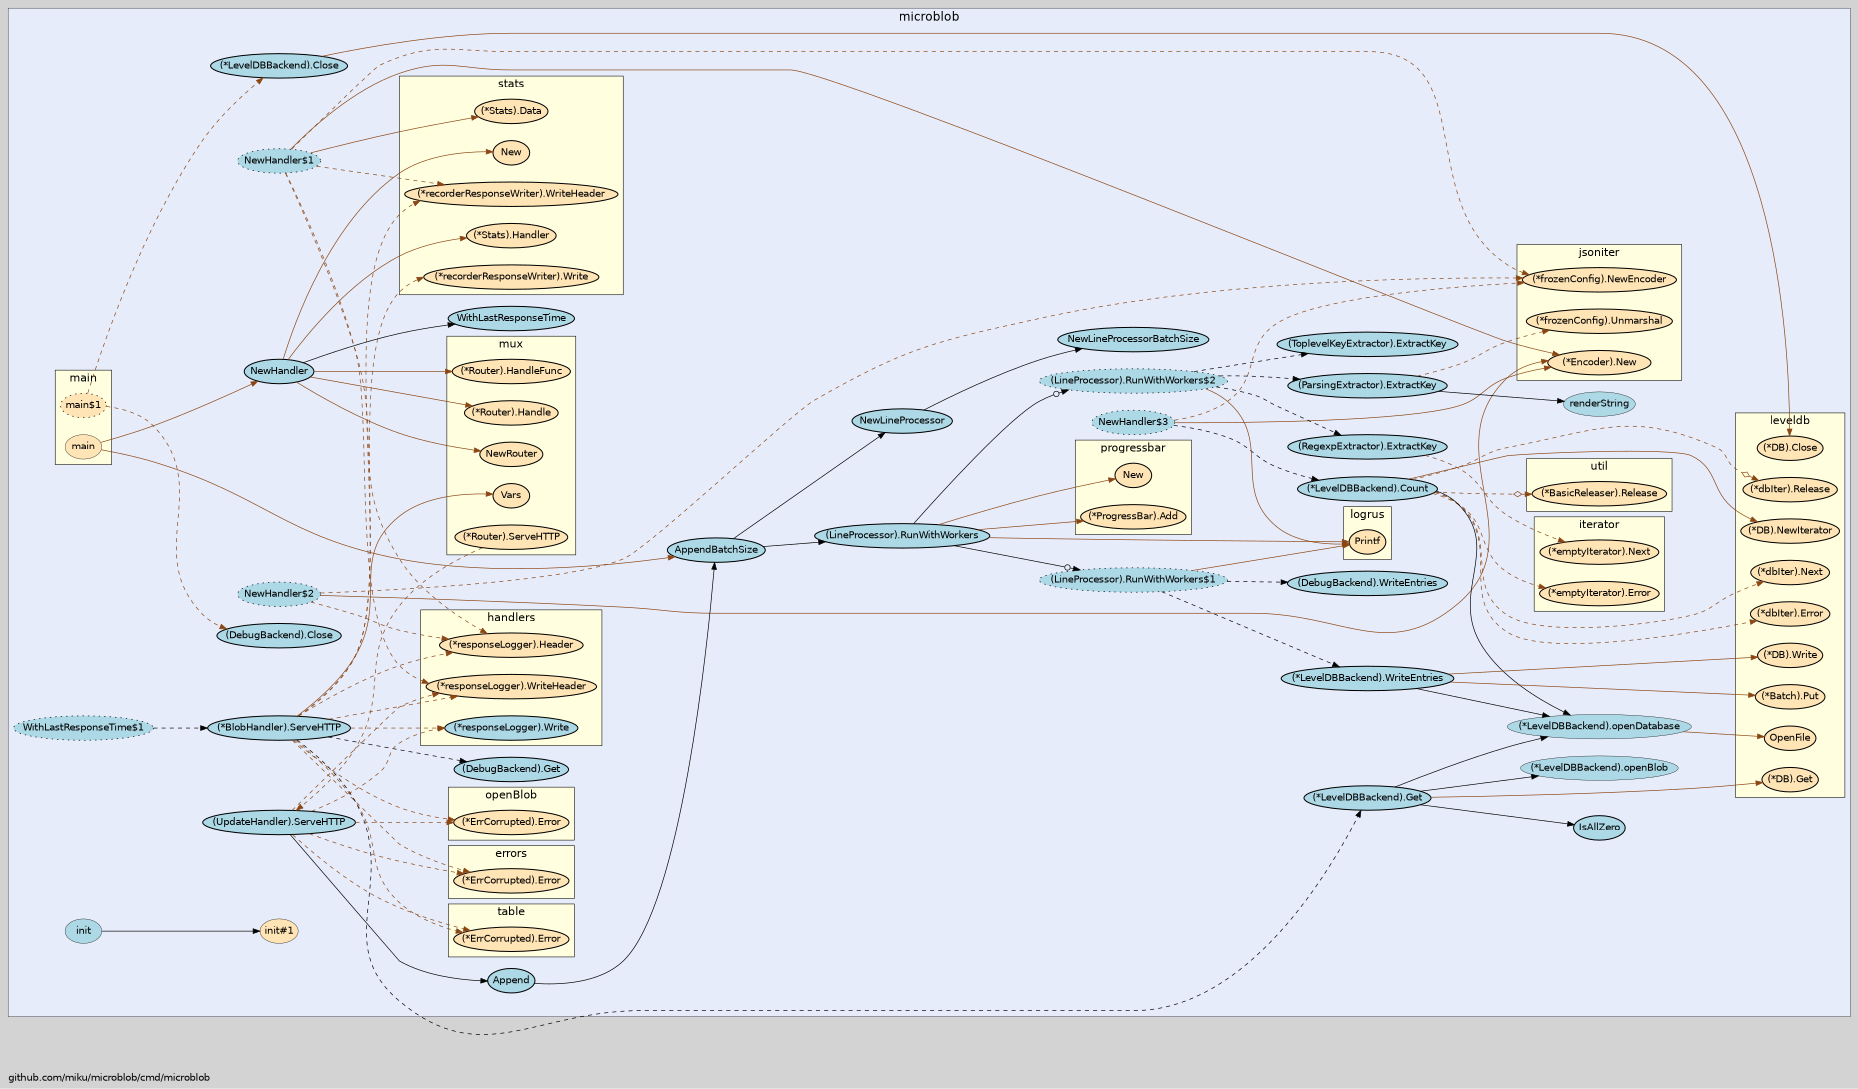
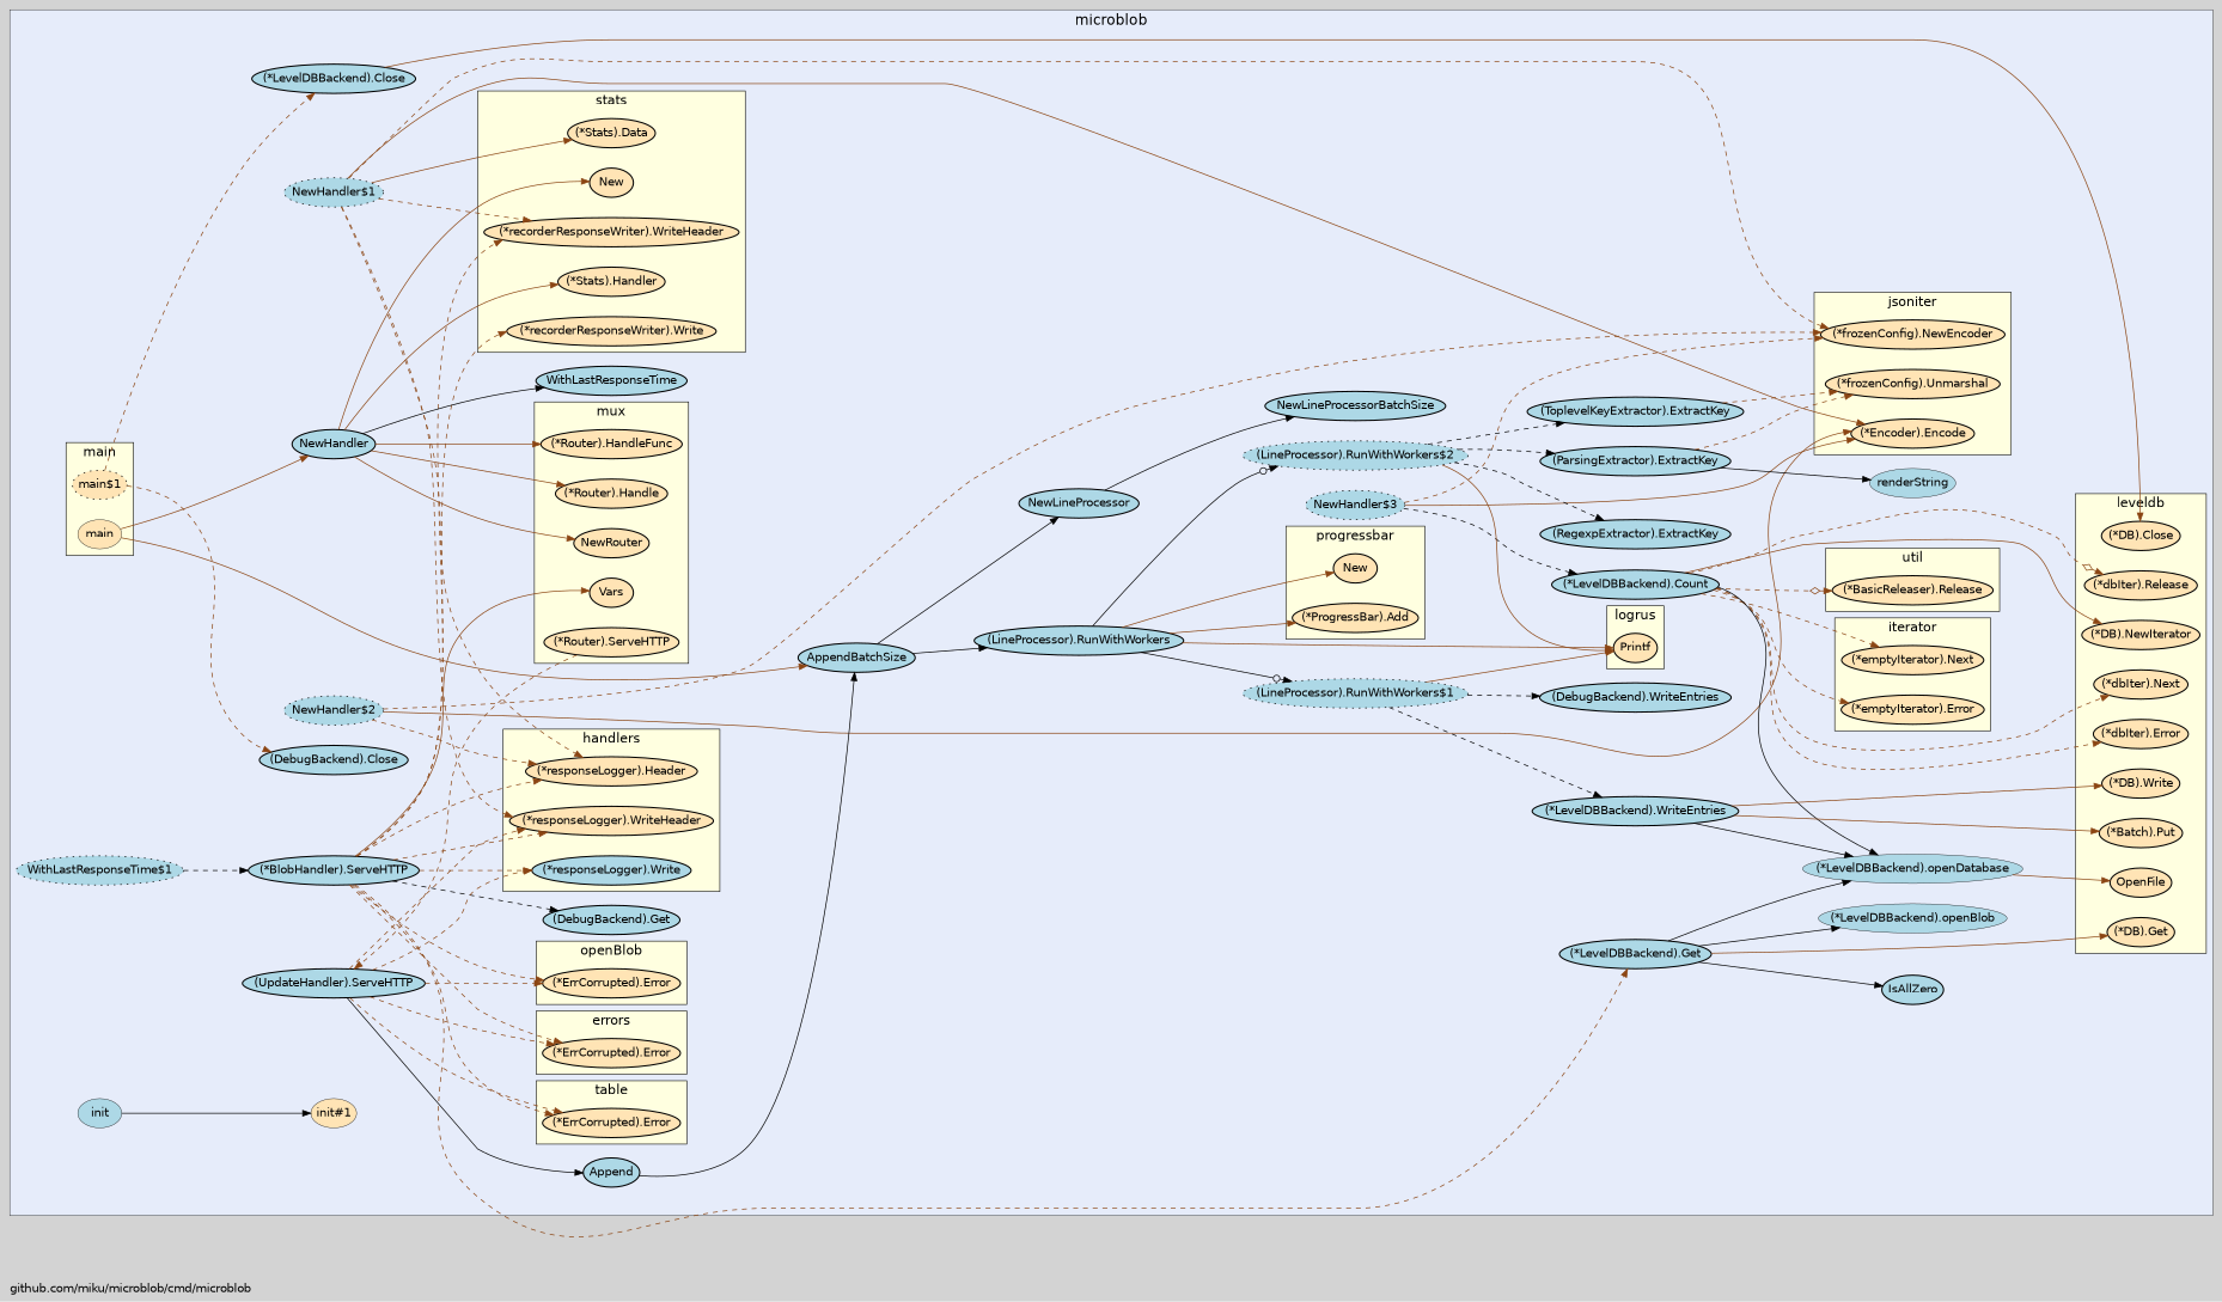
  digraph {
    bgcolor=lightgray
    fontname="DejaVu Sans"
    fontsize=14
    label="github.com/miku/microblob/cmd/microblob"
    labeljust=l
    nodesep=0.35
    penwidth=0.5
    rankdir=LR
    style=solid
    node [fillcolor=moccasin fontname="DejaVu Sans" margin="0.05,0.0" penwidth=1.5 shape=ellipse style=filled]
    edge [color=saddlebrown fontname="DejaVu Sans" minlen=2 style=dashed]
    n1 [label="(*responseLogger).Header"]
    n2 [label="(*responseLogger).WriteHeader"]
    n3 [fillcolor=lightblue label="(*responseLogger).Write"]
    n4 [label=Vars]
    n5 [label="(*Router).ServeHTTP"]
    n6 [label=NewRouter]
    n7 [label="(*Router).Handle"]
    n8 [label="(*Router).HandleFunc"]
-   n9 [label="(*Encoder).New"]
+   n9 [label="(*Encoder).Encode"]
    n10 [label="(*frozenConfig).NewEncoder"]
    n11 [label="(*frozenConfig).Unmarshal"]
    n12 [label="main$1" penwidth=1.0 style="dotted,filled"]
    n13 [label=main penwidth=0.5]
    n14 [label=New]
    n15 [label="(*ProgressBar).Add"]
    n16 [label=Printf]
    n17 [label=OpenFile]
    n18 [label="(*DB).NewIterator"]
    n19 [label="(*dbIter).Release"]
    n20 [label="(*dbIter).Error"]
    n21 [label="(*dbIter).Next"]
    n22 [label="(*DB).Get"]
    n23 [label="(*Batch).Put"]
    n24 [label="(*DB).Write"]
    n25 [label="(*DB).Close"]
    n26 [label="(*ErrCorrupted).Error"]
    n27 [label="(*emptyIterator).Error"]
    n28 [label="(*emptyIterator).Next"]
    n29 [label="(*ErrCorrupted).Error"]
    n30 [label="(*ErrCorrupted).Error"]
    n31 [label="(*BasicReleaser).Release"]
    n32 [label="(*Stats).Data"]
    n33 [label="(*recorderResponseWriter).WriteHeader"]
    n34 [label="(*recorderResponseWriter).Write"]
    n35 [label=New]
    n36 [label="(*Stats).Handler"]
    n37 [fillcolor=lightblue label="NewHandler$1" penwidth=1.0 style="dotted,filled"]
    n38 [fillcolor=lightblue label="NewHandler$2" penwidth=1.0 style="dotted,filled"]
    n39 [fillcolor=lightblue label="NewHandler$3" penwidth=1.0 style="dotted,filled"]
    n40 [fillcolor=lightblue label="(*LevelDBBackend).openDatabase" penwidth=0.5]
    n41 [fillcolor=lightblue label="(*LevelDBBackend).Count"]
    n42 [fillcolor=lightblue label="(*BlobHandler).ServeHTTP"]
    n43 [fillcolor=lightblue label="(*LevelDBBackend).Get"]
    n44 [fillcolor=lightblue label="(*LevelDBBackend).openBlob" penwidth=0.5]
    n45 [fillcolor=lightblue label=IsAllZero]
    n46 [fillcolor=lightblue label="(DebugBackend).Get"]
    n47 [fillcolor=lightblue label="WithLastResponseTime$1" penwidth=1.0 style="dotted,filled"]
    n48 [fillcolor=lightblue label=NewLineProcessor]
    n49 [fillcolor=lightblue label=NewLineProcessorBatchSize]
    n50 [fillcolor=lightblue label=AppendBatchSize]
    n51 [fillcolor=lightblue label="(LineProcessor).RunWithWorkers$2" penwidth=1.0 style="dotted,filled"]
    n52 [fillcolor=lightblue label="(RegexpExtractor).ExtractKey"]
    n53 [fillcolor=lightblue label="(ParsingExtractor).ExtractKey"]
    n54 [fillcolor=lightblue label=renderString penwidth=0.5]
    n55 [fillcolor=lightblue label="(ToplevelKeyExtractor).ExtractKey"]
    n56 [fillcolor=lightblue label="(LineProcessor).RunWithWorkers"]
    n57 [fillcolor=lightblue label="(LineProcessor).RunWithWorkers$1" penwidth=1.0 style="dotted,filled"]
    n58 [fillcolor=lightblue label="(DebugBackend).WriteEntries"]
    n59 [fillcolor=lightblue label="(*LevelDBBackend).WriteEntries"]
    n60 [fillcolor=lightblue label=Append]
    n61 [fillcolor=lightblue label="(UpdateHandler).ServeHTTP"]
    n62 [fillcolor=lightblue label="(*LevelDBBackend).Close"]
    n63 [fillcolor=lightblue label="(DebugBackend).Close"]
    n64 [fillcolor=lightblue label=init penwidth=0.5]
    n65 [label="init#1" penwidth=0.5]
    n66 [fillcolor=lightblue label=NewHandler]
    n67 [fillcolor=lightblue label=WithLastResponseTime]
    subgraph cluster_1 {
      bgcolor="#e6ecfa"
      fontsize=18
      label=microblob
      labeljust=c
      labelloc=t
      n37
      n38
      n39
      n40
      n41
      n42
      n43
      n44
      n45
      n46
      n47
      n48
      n49
      n50
      n51
      n52
      n53
      n54
      n55
      n56
      n57
      n58
      n59
      n60
      n61
      n62
      n63
      n64
      n65
      n66
      n67
      subgraph cluster_2 {
        bgcolor="#e6ecfa"
        fillcolor=lightyellow
        fontsize=16
        label=handlers
        labeljust=c
        labelloc=t
        penwidth=0.8
        rank=sink
        style=filled
        n1
        n2
        n3
      }
      subgraph cluster_3 {
        bgcolor="#e6ecfa"
        fillcolor=lightyellow
        fontsize=16
        label=mux
        labeljust=c
        labelloc=t
        penwidth=0.8
        rank=sink
        style=filled
        n4
        n5
        n6
        n7
        n8
      }
      subgraph cluster_4 {
        bgcolor="#e6ecfa"
        fillcolor=lightyellow
        fontsize=16
        label=jsoniter
        labeljust=c
        labelloc=t
        penwidth=0.8
        rank=sink
        style=filled
        n9
        n10
        n11
      }
      subgraph cluster_5 {
        bgcolor="#e6ecfa"
        fillcolor=lightyellow
        fontsize=16
        label=main
        labeljust=c
        labelloc=t
        penwidth=0.8
        rank=sink
        style=filled
        n12
        n13
      }
      subgraph cluster_6 {
        bgcolor="#e6ecfa"
        fillcolor=lightyellow
        fontsize=16
        label=progressbar
        labeljust=c
        labelloc=t
        penwidth=0.8
        rank=sink
        style=filled
        n14
        n15
      }
      subgraph cluster_7 {
        bgcolor="#e6ecfa"
        fillcolor=lightyellow
        fontsize=16
        label=logrus
        labeljust=c
        labelloc=t
        penwidth=0.8
        rank=sink
        style=filled
        n16
      }
      subgraph cluster_8 {
        bgcolor="#e6ecfa"
        fillcolor=lightyellow
        fontsize=16
        label=leveldb
        labeljust=c
        labelloc=t
        penwidth=0.8
        rank=sink
        style=filled
        n17
        n18
        n19
        n20
        n21
        n22
        n23
        n24
        n25
      }
      subgraph cluster_9 {
        bgcolor="#e6ecfa"
        fillcolor=lightyellow
        fontsize=16
        label=errors
        labeljust=c
        labelloc=t
        penwidth=0.8
        rank=sink
        style=filled
        n26
      }
      subgraph cluster_10 {
        bgcolor="#e6ecfa"
        fillcolor=lightyellow
        fontsize=16
        label=iterator
        labeljust=c
        labelloc=t
        penwidth=0.8
        rank=sink
        style=filled
        n27
        n28
      }
      subgraph cluster_11 {
        bgcolor="#e6ecfa"
        fillcolor=lightyellow
        fontsize=16
        label=openBlob
        labeljust=c
        labelloc=t
        penwidth=0.8
        rank=sink
        style=filled
        n29
      }
      subgraph cluster_12 {
        bgcolor="#e6ecfa"
        fillcolor=lightyellow
        fontsize=16
        label=table
        labeljust=c
        labelloc=t
        penwidth=0.8
        rank=sink
        style=filled
        n30
      }
      subgraph cluster_13 {
        bgcolor="#e6ecfa"
        fillcolor=lightyellow
        fontsize=16
        label=util
        labeljust=c
        labelloc=t
        penwidth=0.8
        rank=sink
        style=filled
        n31
      }
      subgraph cluster_14 {
        bgcolor="#e6ecfa"
        fillcolor=lightyellow
        fontsize=16
        label=stats
        labeljust=c
        labelloc=t
        penwidth=0.8
        rank=sink
        style=filled
        n32
        n33
        n34
        n35
        n36
      }
    }
    n5 -> n61
    n12 -> n62
    n12 -> n63
    n13 -> n50 [style=""]
    n13 -> n66 [style=""]
    n37 -> n1
    n37 -> n2
    n37 -> n9 [style=""]
    n37 -> n10
    n37 -> n32 [style=""]
    n37 -> n33
    n38 -> n1
    n38 -> n9 [style=""]
    n38 -> n10
    n39 -> n9 [style=""]
    n39 -> n10
    n39 -> n41 [color=""]
    n40 -> n17 [style=""]
    n41 -> n18 [style=""]
    n41 -> n19 [arrowhead=normalnoneodiamond]
    n41 -> n20
    n41 -> n21
    n41 -> n27
-   n52 -> n28
+   n41 -> n28
    n41 -> n31 [arrowhead=normalnoneodiamond]
    n41 -> n40 [color="" style=""]
    n42 -> n1
    n42 -> n2
    n42 -> n3
    n42 -> n4 [style=""]
    n42 -> n26
    n42 -> n29
    n42 -> n30
    n42 -> n33
    n42 -> n34
-   n42 -> n43 [color=""]
+   n42 -> n43
    n42 -> n46 [color=""]
    n43 -> n22 [style=""]
    n43 -> n40 [color="" style=""]
    n43 -> n44 [color="" style=""]
    n43 -> n45 [color="" style=""]
    n47 -> n42 [color=""]
    n48 -> n49 [color="" style=""]
    n50 -> n48 [color="" style=""]
    n50 -> n56 [color="" style=""]
    n51 -> n16 [style=""]
    n51 -> n52 [color=""]
    n51 -> n53 [color=""]
    n51 -> n55 [color=""]
    n53 -> n11
    n53 -> n54 [color="" style=""]
+   n55 -> n11
    n56 -> n14 [style=""]
    n56 -> n15 [style=""]
    n56 -> n16 [style=""]
    n56 -> n51 [arrowhead=normalnoneodot color="" style=""]
    n56 -> n57 [arrowhead=normalnoneodot color="" style=""]
    n57 -> n16 [style=""]
    n57 -> n58 [color=""]
    n57 -> n59 [color=""]
    n59 -> n23 [style=""]
    n59 -> n24 [style=""]
    n59 -> n40 [color="" style=""]
    n60 -> n50 [color="" style=""]
    n61 -> n2
    n61 -> n3
    n61 -> n26
    n61 -> n29
    n61 -> n30
    n61 -> n60 [color="" style=""]
    n62 -> n25 [style=""]
    n64 -> n65 [color="" style=""]
    n66 -> n6 [style=""]
    n66 -> n7 [style=""]
    n66 -> n8 [style=""]
    n66 -> n35 [style=""]
    n66 -> n36 [style=""]
    n66 -> n67 [color="" style=""]
  }
